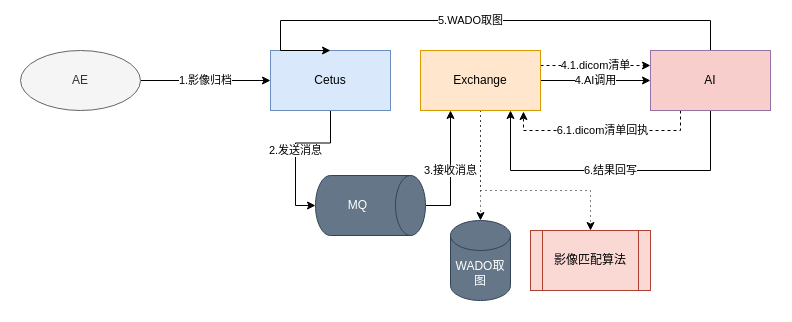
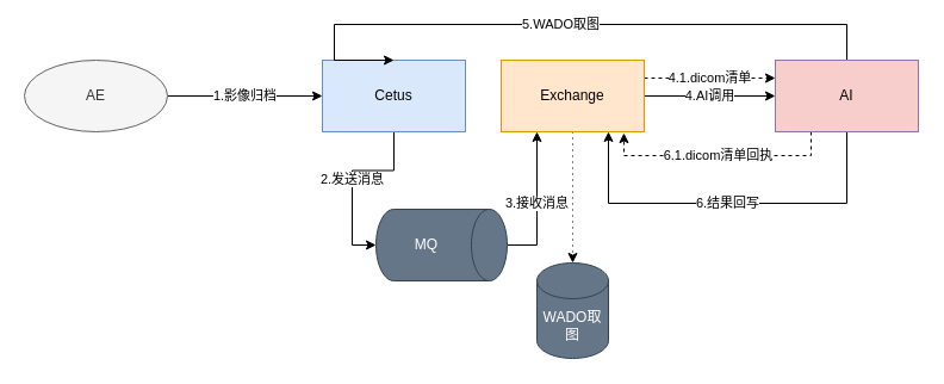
  <mxCell id="0" />
  <mxCell id="1" parent="0" />
  <mxCell id="2" value="1.影像归档" style="edgeStyle=orthogonalEdgeStyle;rounded=0;orthogonalLoop=1;jettySize=auto;html=1;entryX=0;entryY=0.5;entryDx=0;entryDy=0;" edge="1" parent="1" source="3" target="5"><mxGeometry relative="1" as="geometry" /></mxCell>
  <mxCell id="3" value="AE" style="ellipse;whiteSpace=wrap;html=1;fillColor=#f5f5f5;fontColor=#333333;strokeColor=#666666;" vertex="1" parent="1"><mxGeometry x="20" y="50" width="120" height="60" as="geometry" /></mxCell>
  <mxCell id="4" value="2.发送消息" style="edgeStyle=orthogonalEdgeStyle;rounded=0;orthogonalLoop=1;jettySize=auto;html=1;entryX=0.5;entryY=1;entryDx=0;entryDy=0;entryPerimeter=0;" edge="1" parent="1" source="5" target="16"><mxGeometry relative="1" as="geometry" /></mxCell>
  <mxCell id="5" value="Cetus" style="rounded=0;whiteSpace=wrap;html=1;fillColor=#dae8fc;strokeColor=#6c8ebf;" vertex="1" parent="1"><mxGeometry x="270" y="50" width="120" height="60" as="geometry" /></mxCell>
  <mxCell id="6" value="4.AI调用" style="edgeStyle=orthogonalEdgeStyle;rounded=0;orthogonalLoop=1;jettySize=auto;html=1;entryX=0;entryY=0.5;entryDx=0;entryDy=0;" edge="1" parent="1" source="10" target="14"><mxGeometry relative="1" as="geometry" /></mxCell>
  <mxCell id="7" value="4.1.dicom清单" style="edgeStyle=orthogonalEdgeStyle;rounded=0;orthogonalLoop=1;jettySize=auto;html=1;exitX=1;exitY=0.25;exitDx=0;exitDy=0;entryX=0;entryY=0.25;entryDx=0;entryDy=0;dashed=1;" edge="1" parent="1" source="10" target="14"><mxGeometry relative="1" as="geometry" /></mxCell>
  <mxCell id="8" style="edgeStyle=orthogonalEdgeStyle;rounded=0;orthogonalLoop=1;jettySize=auto;html=1;exitX=0.5;exitY=1;exitDx=0;exitDy=0;dashed=1;dashPattern=1 4;" edge="1" parent="1" source="10" target="17"><mxGeometry relative="1" as="geometry" /></mxCell>
- <mxCell id="9" style="edgeStyle=orthogonalEdgeStyle;rounded=0;orthogonalLoop=1;jettySize=auto;html=1;exitX=0.5;exitY=1;exitDx=0;exitDy=0;dashed=1;dashPattern=1 4;" edge="1" parent="1" source="10" target="18"><mxGeometry relative="1" as="geometry"><Array as="points"><mxPoint x="480" y="190" /><mxPoint x="590" y="190" /></Array></mxGeometry></mxCell>
  <mxCell id="10" value="Exchange" style="rounded=0;whiteSpace=wrap;html=1;fillColor=#ffe6cc;strokeColor=#d79b00;" vertex="1" parent="1"><mxGeometry x="420" y="50" width="120" height="60" as="geometry" /></mxCell>
  <mxCell id="11" value="5.WADO取图" style="edgeStyle=orthogonalEdgeStyle;rounded=0;orthogonalLoop=1;jettySize=auto;html=1;entryX=0.5;entryY=0;entryDx=0;entryDy=0;exitX=0.5;exitY=0;exitDx=0;exitDy=0;" edge="1" parent="1" source="14" target="5"><mxGeometry relative="1" as="geometry"><Array as="points"><mxPoint x="710" y="20" /><mxPoint x="280" y="20" /></Array></mxGeometry></mxCell>
  <mxCell id="12" value="6.结果回写" style="edgeStyle=orthogonalEdgeStyle;rounded=0;orthogonalLoop=1;jettySize=auto;html=1;entryX=0.75;entryY=1;entryDx=0;entryDy=0;exitX=0.5;exitY=1;exitDx=0;exitDy=0;" edge="1" parent="1" source="14" target="10"><mxGeometry relative="1" as="geometry"><Array as="points"><mxPoint x="710" y="170" /><mxPoint x="510" y="170" /></Array></mxGeometry></mxCell>
  <mxCell id="13" value="6.1.dicom清单回执" style="edgeStyle=orthogonalEdgeStyle;rounded=0;orthogonalLoop=1;jettySize=auto;html=1;exitX=0.25;exitY=1;exitDx=0;exitDy=0;entryX=0.858;entryY=1.017;entryDx=0;entryDy=0;entryPerimeter=0;dashed=1;" edge="1" parent="1" source="14" target="10"><mxGeometry relative="1" as="geometry" /></mxCell>
  <mxCell id="14" value="AI" style="rounded=0;whiteSpace=wrap;html=1;fillColor=#f8cecc;strokeColor=#9673a6;" vertex="1" parent="1"><mxGeometry x="650" y="50" width="120" height="60" as="geometry" /></mxCell>
  <mxCell id="15" value="3.接收消息" style="edgeStyle=orthogonalEdgeStyle;rounded=0;orthogonalLoop=1;jettySize=auto;html=1;exitX=0.5;exitY=0;exitDx=0;exitDy=0;exitPerimeter=0;entryX=0.25;entryY=1;entryDx=0;entryDy=0;" edge="1" parent="1" source="16" target="10"><mxGeometry relative="1" as="geometry"><Array as="points"><mxPoint x="450" y="205" /></Array></mxGeometry></mxCell>
  <mxCell id="16" value="MQ" style="shape=cylinder3;whiteSpace=wrap;html=1;boundedLbl=1;backgroundOutline=1;size=15;rotation=90;horizontal=0;fillColor=#647687;fontColor=#ffffff;strokeColor=#314354;" vertex="1" parent="1"><mxGeometry x="340" y="150" width="60" height="110" as="geometry" /></mxCell>
  <mxCell id="17" value="WADO取图" style="shape=cylinder3;whiteSpace=wrap;html=1;boundedLbl=1;backgroundOutline=1;size=15;fillColor=#647687;fontColor=#ffffff;strokeColor=#314354;" vertex="1" parent="1"><mxGeometry x="450" y="220" width="60" height="80" as="geometry" /></mxCell>
- <mxCell id="18" value="影像匹配算法" style="shape=process;whiteSpace=wrap;html=1;backgroundOutline=1;fillColor=#fad9d5;strokeColor=#ae4132;" vertex="1" parent="1"><mxGeometry x="530" y="230" width="120" height="60" as="geometry" /></mxCell>
